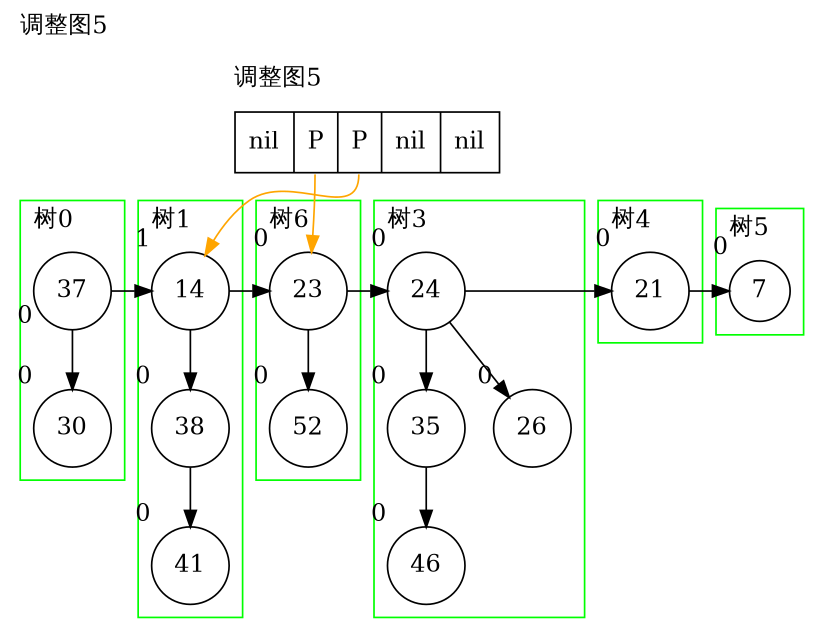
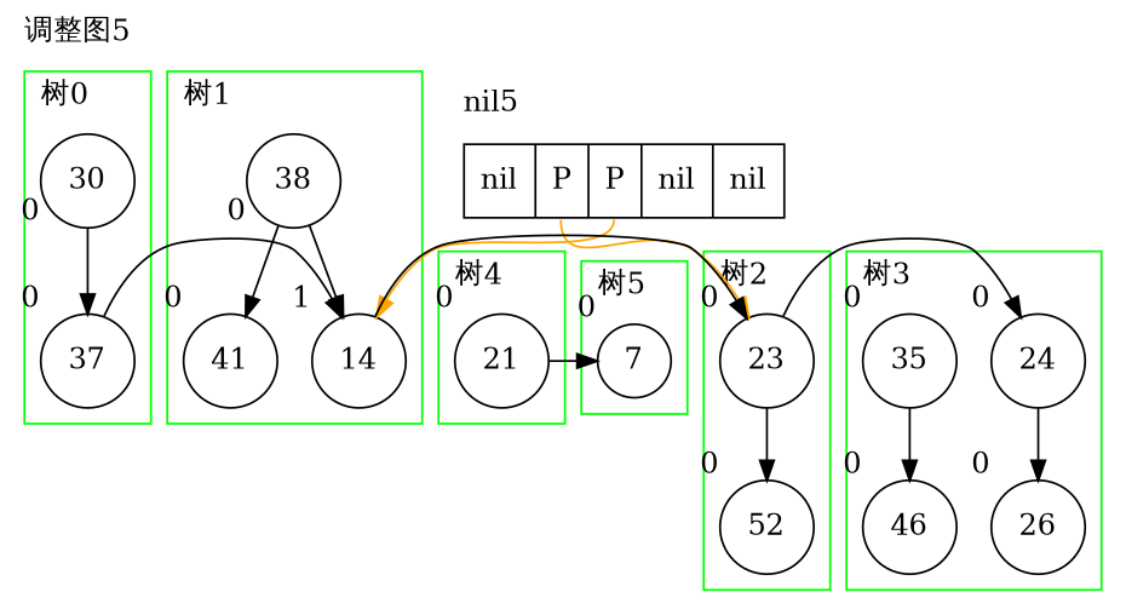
  digraph {
    label="调整图5"
    labeljust=l
    labelloc=t
    node [shape=circle xlabel=0]
    n1 [label=37]
    n2 [label=30]
    n3 [label=" <f0>  nil | <f1>  P | <f2>  P | <f3>  nil | <f4>  nil " shape=record xlabel=""]
    n4 [label=14 xlabel=1]
    n5 [label=38]
    n6 [label=41]
    n7 [label=23]
    n8 [label=52]
    n9 [label=24]
    n10 [label=35]
    n11 [label=26]
    n12 [label=46]
    n13 [label=21]
    n14 [label=7]
    subgraph cluster_1 {
      label="树0"
      pencolor=green
      n1
      n2
    }
    subgraph cluster_2 {
+     label=nil5
      penwidth=0
      n3
    }
    subgraph cluster_3 {
      label="树1"
      pencolor=green
      n4
      n5
      n6
    }
    subgraph cluster_4 {
-     label="树6"
+     label="树2"
      pencolor=green
      n7
      n8
    }
    subgraph cluster_5 {
      label="树3"
      pencolor=green
      n9
      n10
      n11
      n12
    }
    subgraph cluster_6 {
      label="树4"
      pencolor=green
      n13
    }
    subgraph cluster_7 {
      label="树5"
      pencolor=green
      n14
    }
-   n1 -> n2
+   n2 -> n1
    n1 -> n4 [constraint=false]
    n3 -> n1 [style=invis]
    n3 -> n4 [style=invis]
    n3 -> n4 [color=orange constraint=false style=filled tailport=f2]
    n3 -> n7 [style=invis]
    n3 -> n7 [color=orange constraint=false style=filled tailport=f1]
    n3 -> n9 [style=invis]
    n3 -> n13 [style=invis]
    n3 -> n14 [style=invis]
-   n4 -> n5
+   n5 -> n4
    n4 -> n7 [constraint=false]
    n5 -> n6
    n7 -> n8
    n7 -> n9 [constraint=false]
-   n9 -> n10
    n9 -> n11
-   n9 -> n13 [constraint=false]
    n10 -> n12
    n13 -> n14 [constraint=false]
  }
